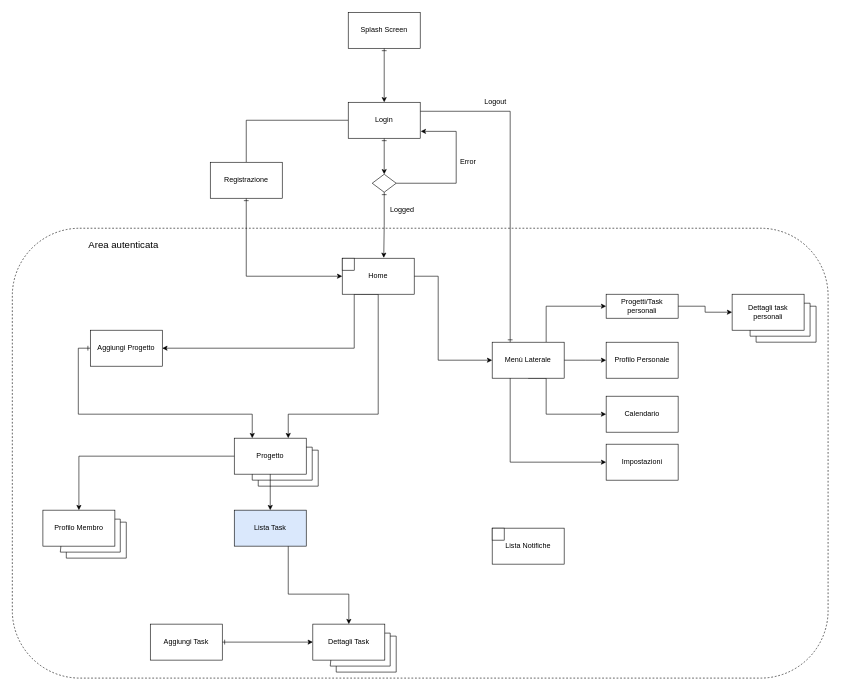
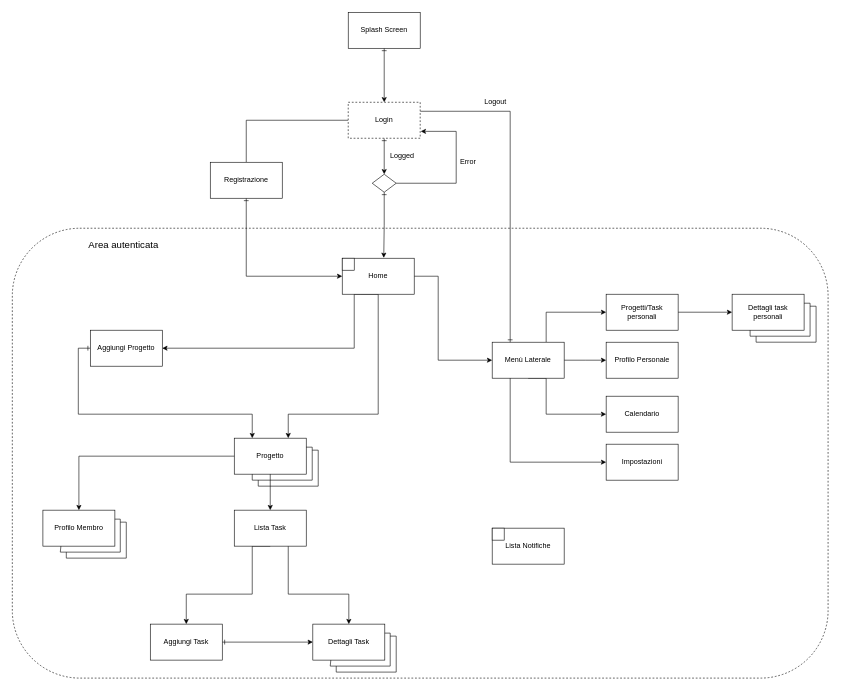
  <mxCell id="0" />
  <mxCell id="1" parent="0" />
  <mxCell id="2" style="edgeStyle=orthogonalEdgeStyle;rounded=0;orthogonalLoop=1;jettySize=auto;html=1;entryX=0.5;entryY=0;entryDx=0;entryDy=0;startArrow=ERone;startFill=0;" parent="1" source="3" target="54" edge="1"><mxGeometry relative="1" as="geometry" /></mxCell>
  <mxCell id="3" value="Splash Screen" style="rounded=0;whiteSpace=wrap;html=1;" parent="1" vertex="1"><mxGeometry x="580" y="20" width="120" height="60" as="geometry" /></mxCell>
  <mxCell id="4" value="Error" style="text;html=1;strokeColor=none;fillColor=none;align=center;verticalAlign=middle;whiteSpace=wrap;rounded=0;" parent="1" vertex="1"><mxGeometry x="760" y="260" width="40" height="20" as="geometry" /></mxCell>
- <mxCell id="5" value="Logged" style="text;html=1;strokeColor=none;fillColor=none;align=center;verticalAlign=middle;whiteSpace=wrap;rounded=0;" parent="1" vertex="1"><mxGeometry x="650" y="340" width="40" height="20" as="geometry" /></mxCell>
+ <mxCell id="5" value="Logged" style="text;html=1;strokeColor=none;fillColor=none;align=center;verticalAlign=middle;whiteSpace=wrap;rounded=0;" parent="1" vertex="1"><mxGeometry x="650" y="250" width="40" height="20" as="geometry" /></mxCell>
  <mxCell id="6" style="edgeStyle=orthogonalEdgeStyle;rounded=0;orthogonalLoop=1;jettySize=auto;html=1;entryX=0;entryY=0.5;entryDx=0;entryDy=0;startArrow=none;startFill=0;exitX=1;exitY=0.5;exitDx=0;exitDy=0;" parent="1" source="9" target="14" edge="1"><mxGeometry relative="1" as="geometry"><Array as="points"><mxPoint x="730" y="460" /><mxPoint x="730" y="600" /></Array></mxGeometry></mxCell>
  <mxCell id="7" style="edgeStyle=orthogonalEdgeStyle;rounded=0;orthogonalLoop=1;jettySize=auto;html=1;exitX=0.25;exitY=1;exitDx=0;exitDy=0;startArrow=none;startFill=0;entryX=0.75;entryY=0;entryDx=0;entryDy=0;" parent="1" source="9" target="31" edge="1"><mxGeometry relative="1" as="geometry"><mxPoint x="450" y="610" as="targetPoint" /><Array as="points"><mxPoint x="630" y="490" /><mxPoint x="630" y="690" /><mxPoint x="480" y="690" /></Array></mxGeometry></mxCell>
  <mxCell id="8" style="edgeStyle=orthogonalEdgeStyle;rounded=0;orthogonalLoop=1;jettySize=auto;html=1;exitX=0.25;exitY=1;exitDx=0;exitDy=0;entryX=1;entryY=0.5;entryDx=0;entryDy=0;" parent="1" source="9" target="38" edge="1"><mxGeometry relative="1" as="geometry"><Array as="points"><mxPoint x="590" y="490" /><mxPoint x="590" y="580" /></Array></mxGeometry></mxCell>
  <mxCell id="9" value="Home" style="rounded=0;whiteSpace=wrap;html=1;" parent="1" vertex="1"><mxGeometry x="570" y="430" width="120" height="60" as="geometry" /></mxCell>
  <mxCell id="10" value="" style="rounded=0;whiteSpace=wrap;html=1;" parent="1" vertex="1"><mxGeometry x="570" y="430" width="20" height="20" as="geometry" /></mxCell>
  <mxCell id="11" style="edgeStyle=orthogonalEdgeStyle;rounded=0;orthogonalLoop=1;jettySize=auto;html=1;exitX=1;exitY=0.5;exitDx=0;exitDy=0;startArrow=none;startFill=0;" parent="1" source="14" edge="1"><mxGeometry relative="1" as="geometry"><mxPoint x="1010" y="600" as="targetPoint" /></mxGeometry></mxCell>
  <mxCell id="12" style="edgeStyle=orthogonalEdgeStyle;rounded=0;orthogonalLoop=1;jettySize=auto;html=1;exitX=0.75;exitY=0;exitDx=0;exitDy=0;startArrow=none;startFill=0;entryX=0;entryY=0.5;entryDx=0;entryDy=0;" parent="1" source="14" target="18" edge="1"><mxGeometry relative="1" as="geometry"><mxPoint x="1020" y="510" as="targetPoint" /></mxGeometry></mxCell>
  <mxCell id="13" style="edgeStyle=orthogonalEdgeStyle;rounded=0;orthogonalLoop=1;jettySize=auto;html=1;exitX=0.5;exitY=1;exitDx=0;exitDy=0;startArrow=none;startFill=0;" parent="1" source="14" target="26" edge="1"><mxGeometry relative="1" as="geometry"><Array as="points"><mxPoint x="910" y="630" /><mxPoint x="910" y="690" /></Array></mxGeometry></mxCell>
  <mxCell id="14" value="Menù Laterale" style="rounded=0;whiteSpace=wrap;html=1;" parent="1" vertex="1"><mxGeometry x="820" y="570" width="120" height="60" as="geometry" /></mxCell>
  <mxCell id="15" value="Lista Notifiche" style="rounded=0;whiteSpace=wrap;html=1;" parent="1" vertex="1"><mxGeometry x="820" y="880" width="120" height="60" as="geometry" /></mxCell>
  <mxCell id="16" value="Profilo Personale" style="rounded=0;whiteSpace=wrap;html=1;" parent="1" vertex="1"><mxGeometry x="1010" y="570" width="120" height="60" as="geometry" /></mxCell>
  <mxCell id="17" style="edgeStyle=orthogonalEdgeStyle;rounded=0;orthogonalLoop=1;jettySize=auto;html=1;entryX=0;entryY=0.5;entryDx=0;entryDy=0;startArrow=none;startFill=0;" parent="1" source="18" target="23" edge="1"><mxGeometry relative="1" as="geometry" /></mxCell>
- <mxCell id="18" value="Progetti/Task personali" style="rounded=0;whiteSpace=wrap;html=1;" parent="1" vertex="1"><mxGeometry x="1010" y="490" width="120" height="40" as="geometry" /></mxCell>
+ <mxCell id="18" value="Progetti/Task personali" style="rounded=0;whiteSpace=wrap;html=1;" parent="1" vertex="1"><mxGeometry x="1010" y="490" width="120" height="60" as="geometry" /></mxCell>
  <mxCell id="19" value="" style="group" parent="1" vertex="1" connectable="0"><mxGeometry x="1220" y="490" width="140" height="80" as="geometry" /></mxCell>
  <mxCell id="20" value="" style="group" parent="19" vertex="1" connectable="0"><mxGeometry width="140" height="80" as="geometry" /></mxCell>
  <mxCell id="21" value="" style="endArrow=none;html=1;rounded=0;" parent="20" edge="1"><mxGeometry width="50" height="50" relative="1" as="geometry"><mxPoint x="40" y="70" as="sourcePoint" /><mxPoint x="130" y="20" as="targetPoint" /><Array as="points"><mxPoint x="40" y="80" /><mxPoint x="140" y="80" /><mxPoint x="140" y="20" /></Array></mxGeometry></mxCell>
  <mxCell id="22" value="" style="group" parent="20" vertex="1" connectable="0"><mxGeometry width="120" height="60" as="geometry" /></mxCell>
  <mxCell id="23" value="Dettagli task personali" style="rounded=0;whiteSpace=wrap;html=1;" parent="22" vertex="1"><mxGeometry width="120" height="60" as="geometry" /></mxCell>
  <mxCell id="24" style="edgeStyle=orthogonalEdgeStyle;rounded=0;orthogonalLoop=1;jettySize=auto;html=1;exitX=1;exitY=0.25;exitDx=0;exitDy=0;entryX=0.25;entryY=1;entryDx=0;entryDy=0;endArrow=none;endFill=0;" parent="22" source="23" target="23" edge="1"><mxGeometry relative="1" as="geometry"><Array as="points"><mxPoint x="130" y="15" /><mxPoint x="130" y="70" /><mxPoint x="30" y="70" /></Array></mxGeometry></mxCell>
  <mxCell id="25" style="edgeStyle=orthogonalEdgeStyle;rounded=0;orthogonalLoop=1;jettySize=auto;html=1;exitX=0.25;exitY=0;exitDx=0;exitDy=0;startArrow=ERone;startFill=0;entryX=1;entryY=0.25;entryDx=0;entryDy=0;endArrow=none;" parent="1" source="14" target="54" edge="1"><mxGeometry relative="1" as="geometry"><mxPoint x="1460" y="690.714" as="targetPoint" /><Array as="points"><mxPoint x="850" y="185" /></Array></mxGeometry></mxCell>
  <mxCell id="26" value="Calendario" style="rounded=0;whiteSpace=wrap;html=1;" parent="1" vertex="1"><mxGeometry x="1010" y="660" width="120" height="60" as="geometry" /></mxCell>
  <mxCell id="27" value="" style="group" parent="1" vertex="1" connectable="0"><mxGeometry x="390" y="730" width="140" height="80" as="geometry" /></mxCell>
  <mxCell id="28" value="" style="group" parent="27" vertex="1" connectable="0"><mxGeometry width="140" height="80" as="geometry" /></mxCell>
  <mxCell id="29" value="" style="endArrow=none;html=1;rounded=0;" parent="28" edge="1"><mxGeometry width="50" height="50" relative="1" as="geometry"><mxPoint x="40" y="70" as="sourcePoint" /><mxPoint x="130" y="20" as="targetPoint" /><Array as="points"><mxPoint x="40" y="80" /><mxPoint x="140" y="80" /><mxPoint x="140" y="20" /></Array></mxGeometry></mxCell>
  <mxCell id="30" value="" style="group" parent="28" vertex="1" connectable="0"><mxGeometry width="120" height="60" as="geometry" /></mxCell>
  <mxCell id="31" value="Progetto" style="rounded=0;whiteSpace=wrap;html=1;" parent="30" vertex="1"><mxGeometry width="120" height="60" as="geometry" /></mxCell>
  <mxCell id="32" style="edgeStyle=orthogonalEdgeStyle;rounded=0;orthogonalLoop=1;jettySize=auto;html=1;exitX=1;exitY=0.25;exitDx=0;exitDy=0;entryX=0.25;entryY=1;entryDx=0;entryDy=0;endArrow=none;endFill=0;" parent="30" source="31" target="31" edge="1"><mxGeometry relative="1" as="geometry"><Array as="points"><mxPoint x="130" y="15" /><mxPoint x="130" y="70" /><mxPoint x="30" y="70" /></Array></mxGeometry></mxCell>
  <mxCell id="33" style="edgeStyle=orthogonalEdgeStyle;rounded=0;orthogonalLoop=1;jettySize=auto;html=1;startArrow=none;startFill=0;exitX=0.5;exitY=1;exitDx=0;exitDy=0;entryX=0.5;entryY=0;entryDx=0;entryDy=0;" parent="1" source="31" target="36" edge="1"><mxGeometry relative="1" as="geometry"><mxPoint x="450" y="880" as="targetPoint" /><mxPoint x="450" y="810" as="sourcePoint" /><Array as="points" /></mxGeometry></mxCell>
+ <mxCell id="34" style="edgeStyle=orthogonalEdgeStyle;rounded=0;orthogonalLoop=1;jettySize=auto;html=1;exitX=0.5;exitY=1;exitDx=0;exitDy=0;startArrow=none;startFill=0;entryX=0.5;entryY=0;entryDx=0;entryDy=0;" parent="1" source="36" target="40" edge="1"><mxGeometry relative="1" as="geometry"><mxPoint x="380" y="1000" as="targetPoint" /><Array as="points"><mxPoint x="420" y="910" /><mxPoint x="420" y="990" /><mxPoint x="310" y="990" /></Array></mxGeometry></mxCell>
  <mxCell id="35" style="edgeStyle=orthogonalEdgeStyle;rounded=0;orthogonalLoop=1;jettySize=auto;html=1;exitX=0.75;exitY=1;exitDx=0;exitDy=0;startArrow=none;startFill=0;entryX=0.5;entryY=0;entryDx=0;entryDy=0;" parent="1" source="36" target="46" edge="1"><mxGeometry relative="1" as="geometry"><mxPoint x="480" y="1070" as="targetPoint" /><Array as="points"><mxPoint x="480" y="990" /><mxPoint x="581" y="990" /></Array></mxGeometry></mxCell>
- <mxCell id="36" value="Lista Task" style="rounded=0;whiteSpace=wrap;html=1;fillColor=#dae8fc;" parent="1" vertex="1"><mxGeometry x="390" y="850" width="120" height="60" as="geometry" /></mxCell>
+ <mxCell id="36" value="Lista Task" style="rounded=0;whiteSpace=wrap;html=1;" parent="1" vertex="1"><mxGeometry x="390" y="850" width="120" height="60" as="geometry" /></mxCell>
  <mxCell id="37" style="edgeStyle=orthogonalEdgeStyle;rounded=0;orthogonalLoop=1;jettySize=auto;html=1;exitX=0;exitY=0.5;exitDx=0;exitDy=0;entryX=0.25;entryY=0;entryDx=0;entryDy=0;startArrow=ERone;startFill=0;" parent="1" source="38" target="31" edge="1"><mxGeometry relative="1" as="geometry"><Array as="points"><mxPoint x="130" y="580" /><mxPoint x="130" y="690" /><mxPoint x="420" y="690" /></Array></mxGeometry></mxCell>
  <mxCell id="38" value="Aggiungi Progetto" style="rounded=0;whiteSpace=wrap;html=1;" parent="1" vertex="1"><mxGeometry x="150" y="550" width="120" height="60" as="geometry" /></mxCell>
  <mxCell id="39" style="edgeStyle=orthogonalEdgeStyle;rounded=0;orthogonalLoop=1;jettySize=auto;html=1;exitX=1;exitY=0.5;exitDx=0;exitDy=0;entryX=0;entryY=0.5;entryDx=0;entryDy=0;startArrow=ERone;startFill=0;" parent="1" source="40" target="46" edge="1"><mxGeometry relative="1" as="geometry" /></mxCell>
  <mxCell id="40" value="Aggiungi Task" style="rounded=0;whiteSpace=wrap;html=1;" parent="1" vertex="1"><mxGeometry x="250" y="1040" width="120" height="60" as="geometry" /></mxCell>
  <mxCell id="41" style="edgeStyle=orthogonalEdgeStyle;rounded=0;orthogonalLoop=1;jettySize=auto;html=1;exitX=0;exitY=0.5;exitDx=0;exitDy=0;startArrow=none;startFill=0;entryX=0.5;entryY=0;entryDx=0;entryDy=0;" parent="1" source="31" target="66" edge="1"><mxGeometry relative="1" as="geometry"><mxPoint x="100.294" y="900" as="targetPoint" /><mxPoint x="100" y="840" as="sourcePoint" /></mxGeometry></mxCell>
  <mxCell id="42" value="" style="group" parent="1" vertex="1" connectable="0"><mxGeometry x="520" y="1040" width="140" height="80" as="geometry" /></mxCell>
  <mxCell id="43" value="" style="group" parent="42" vertex="1" connectable="0"><mxGeometry width="140" height="80" as="geometry" /></mxCell>
  <mxCell id="44" value="" style="endArrow=none;html=1;rounded=0;" parent="43" edge="1"><mxGeometry width="50" height="50" relative="1" as="geometry"><mxPoint x="40" y="70" as="sourcePoint" /><mxPoint x="130" y="20" as="targetPoint" /><Array as="points"><mxPoint x="40" y="80" /><mxPoint x="140" y="80" /><mxPoint x="140" y="20" /></Array></mxGeometry></mxCell>
  <mxCell id="45" value="" style="group" parent="43" vertex="1" connectable="0"><mxGeometry width="120" height="60" as="geometry" /></mxCell>
  <mxCell id="46" value="Dettagli Task" style="rounded=0;whiteSpace=wrap;html=1;" parent="45" vertex="1"><mxGeometry x="1" width="120" height="60" as="geometry" /></mxCell>
  <mxCell id="47" style="edgeStyle=orthogonalEdgeStyle;rounded=0;orthogonalLoop=1;jettySize=auto;html=1;exitX=1;exitY=0.25;exitDx=0;exitDy=0;entryX=0.25;entryY=1;entryDx=0;entryDy=0;endArrow=none;endFill=0;" parent="45" source="46" target="46" edge="1"><mxGeometry relative="1" as="geometry"><Array as="points"><mxPoint x="130" y="15" /><mxPoint x="130" y="70" /><mxPoint x="30" y="70" /></Array></mxGeometry></mxCell>
  <mxCell id="48" value="" style="whiteSpace=wrap;html=1;aspect=fixed;" parent="1" vertex="1"><mxGeometry x="820" y="880" width="20" height="20" as="geometry" /></mxCell>
  <mxCell id="49" style="edgeStyle=orthogonalEdgeStyle;rounded=0;orthogonalLoop=1;jettySize=auto;html=1;exitX=0.25;exitY=1;exitDx=0;exitDy=0;entryX=0;entryY=0.5;entryDx=0;entryDy=0;" parent="1" source="14" target="50" edge="1"><mxGeometry relative="1" as="geometry"><mxPoint x="860" y="930" as="targetPoint" /><Array as="points"><mxPoint x="850" y="770" /><mxPoint x="1010" y="770" /></Array></mxGeometry></mxCell>
  <mxCell id="50" value="Impostazioni" style="rounded=0;whiteSpace=wrap;html=1;" parent="1" vertex="1"><mxGeometry x="1010" y="740" width="120" height="60" as="geometry" /></mxCell>
  <mxCell id="51" value="Logout" style="text;html=1;align=center;verticalAlign=middle;resizable=0;points=[];autosize=1;" parent="1" vertex="1"><mxGeometry x="800" y="160" width="50" height="20" as="geometry" /></mxCell>
  <mxCell id="52" style="edgeStyle=orthogonalEdgeStyle;rounded=0;orthogonalLoop=1;jettySize=auto;html=1;exitX=0.5;exitY=1;exitDx=0;exitDy=0;entryX=0.5;entryY=0;entryDx=0;entryDy=0;startArrow=ERone;startFill=0;" parent="1" source="54" target="57" edge="1"><mxGeometry relative="1" as="geometry" /></mxCell>
  <mxCell id="53" style="edgeStyle=orthogonalEdgeStyle;rounded=0;orthogonalLoop=1;jettySize=auto;html=1;exitX=0;exitY=0.5;exitDx=0;exitDy=0;entryX=0.5;entryY=0;entryDx=0;entryDy=0;startArrow=none;startFill=0;endArrow=none;" parent="1" source="54" target="59" edge="1"><mxGeometry relative="1" as="geometry" /></mxCell>
- <mxCell id="54" value="Login" style="rounded=0;whiteSpace=wrap;html=1;" parent="1" vertex="1"><mxGeometry x="580" y="170" width="120" height="60" as="geometry" /></mxCell>
+ <mxCell id="54" value="Login" style="rounded=0;whiteSpace=wrap;html=1;dashed=1;" parent="1" vertex="1"><mxGeometry x="580" y="170" width="120" height="60" as="geometry" /></mxCell>
  <mxCell id="55" style="edgeStyle=orthogonalEdgeStyle;rounded=0;orthogonalLoop=1;jettySize=auto;html=1;exitX=0.5;exitY=1;exitDx=0;exitDy=0;entryX=0.577;entryY=-0.011;entryDx=0;entryDy=0;entryPerimeter=0;startArrow=ERone;startFill=0;" parent="1" source="57" target="9" edge="1"><mxGeometry relative="1" as="geometry" /></mxCell>
  <mxCell id="56" style="edgeStyle=orthogonalEdgeStyle;rounded=0;orthogonalLoop=1;jettySize=auto;html=1;exitX=1;exitY=0.5;exitDx=0;exitDy=0;entryX=1.008;entryY=0.808;entryDx=0;entryDy=0;startArrow=none;startFill=0;entryPerimeter=0;" parent="1" source="57" target="54" edge="1"><mxGeometry relative="1" as="geometry"><Array as="points"><mxPoint x="760" y="305" /><mxPoint x="760" y="218" /></Array></mxGeometry></mxCell>
  <mxCell id="57" value="" style="rhombus;whiteSpace=wrap;html=1;" parent="1" vertex="1"><mxGeometry x="620" y="290" width="40" height="30" as="geometry" /></mxCell>
  <mxCell id="58" style="edgeStyle=orthogonalEdgeStyle;rounded=0;orthogonalLoop=1;jettySize=auto;html=1;exitX=0.5;exitY=1;exitDx=0;exitDy=0;entryX=0;entryY=0.5;entryDx=0;entryDy=0;startArrow=ERone;startFill=0;" parent="1" source="59" target="9" edge="1"><mxGeometry relative="1" as="geometry" /></mxCell>
  <mxCell id="59" value="Registrazione" style="rounded=0;whiteSpace=wrap;html=1;" parent="1" vertex="1"><mxGeometry x="350" y="270" width="120" height="60" as="geometry" /></mxCell>
  <mxCell id="60" value="" style="rounded=1;whiteSpace=wrap;html=1;fillColor=none;dashed=1;" parent="1" vertex="1"><mxGeometry x="20" y="380" width="1360" height="750" as="geometry" /></mxCell>
  <mxCell id="61" value="&lt;font style=&quot;font-size: 16px&quot;&gt;Area autenticata&lt;/font&gt;" style="text;html=1;align=center;verticalAlign=middle;resizable=0;points=[];autosize=1;" parent="1" vertex="1"><mxGeometry x="140" y="397" width="130" height="20" as="geometry" /></mxCell>
  <mxCell id="62" value="" style="group" parent="1" vertex="1" connectable="0"><mxGeometry x="70" y="850" width="140" height="80" as="geometry" /></mxCell>
  <mxCell id="63" value="" style="group" parent="62" vertex="1" connectable="0"><mxGeometry width="140" height="80" as="geometry" /></mxCell>
  <mxCell id="64" value="" style="endArrow=none;html=1;rounded=0;" parent="63" edge="1"><mxGeometry width="50" height="50" relative="1" as="geometry"><mxPoint x="40" y="70" as="sourcePoint" /><mxPoint x="130" y="20" as="targetPoint" /><Array as="points"><mxPoint x="40" y="80" /><mxPoint x="140" y="80" /><mxPoint x="140" y="20" /></Array></mxGeometry></mxCell>
  <mxCell id="65" value="" style="group" parent="63" vertex="1" connectable="0"><mxGeometry width="120" height="60" as="geometry" /></mxCell>
  <mxCell id="66" value="Profilo Membro" style="rounded=0;whiteSpace=wrap;html=1;" parent="65" vertex="1"><mxGeometry x="1" width="120" height="60" as="geometry" /></mxCell>
  <mxCell id="67" style="edgeStyle=orthogonalEdgeStyle;rounded=0;orthogonalLoop=1;jettySize=auto;html=1;exitX=1;exitY=0.25;exitDx=0;exitDy=0;entryX=0.25;entryY=1;entryDx=0;entryDy=0;endArrow=none;endFill=0;" parent="65" source="66" target="66" edge="1"><mxGeometry relative="1" as="geometry"><Array as="points"><mxPoint x="130" y="15" /><mxPoint x="130" y="70" /><mxPoint x="30" y="70" /></Array></mxGeometry></mxCell>
